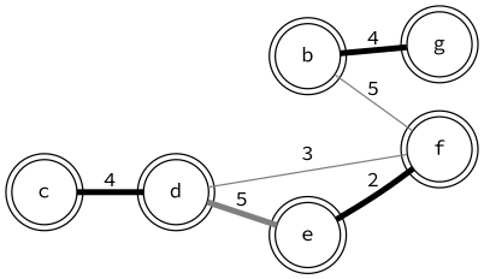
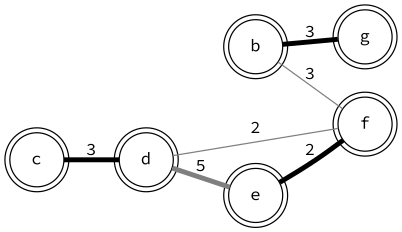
  digraph {
    fontname="Source Code Pro"
    rankdir=LR
    node [fixedsize=true fontname="Source Code Pro" penwidth=1 shape=doublecircle]
    edge [color=gray50 dir=none fontname="Source Code Pro" penwidth=4 style=solid]
    b
    f
    g
    c
    d
    e
-   b -> f [label=5 penwidth=1 style=""]
-   b -> g [color=black label=4]
-   c -> d [color=black label=4]
-   d -> f [label=3 penwidth=1 style=""]
+   b -> f [label=3 penwidth=1 style=""]
+   b -> g [color=black label=3]
+   c -> d [color=black label=3]
+   d -> f [label=2 penwidth=1 style=""]
    d -> e [label=5]
    e -> f [color=black label=2]
  }
